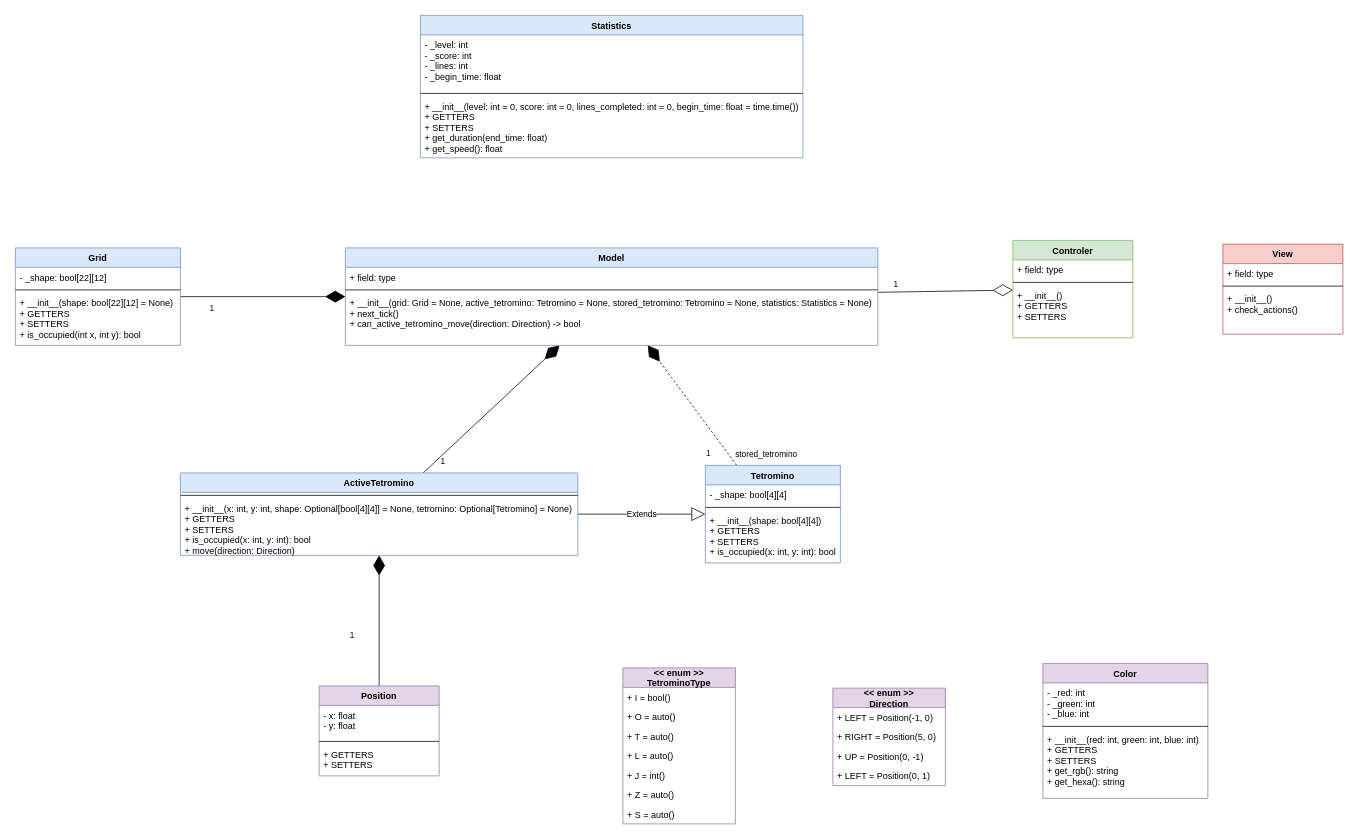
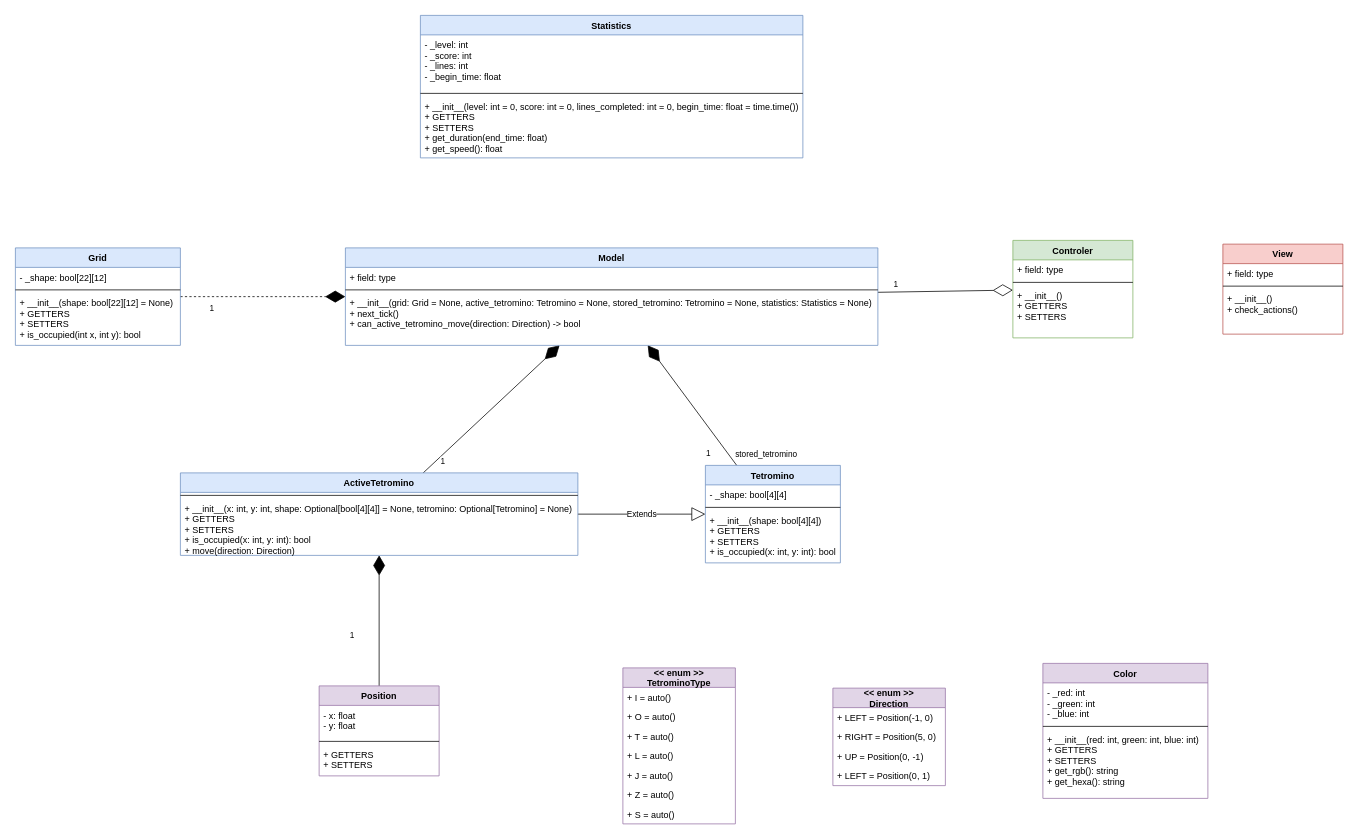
  <mxCell id="0" />
  <mxCell id="1" parent="0" />
- <mxCell id="2" value="" style="endArrow=diamondThin;endFill=1;endSize=24;html=1;" parent="1" source="24" target="54" edge="1"><mxGeometry width="160" relative="1" as="geometry"><mxPoint x="1340" y="558" as="sourcePoint" /><mxPoint x="1150" y="432" as="targetPoint" /></mxGeometry></mxCell>
+ <mxCell id="2" value="" style="endArrow=diamondThin;endFill=1;endSize=24;html=1;dashed=1;" parent="1" source="24" target="54" edge="1"><mxGeometry width="160" relative="1" as="geometry"><mxPoint x="1340" y="558" as="sourcePoint" /><mxPoint x="1150" y="432" as="targetPoint" /></mxGeometry></mxCell>
  <mxCell id="3" value="1" style="edgeLabel;html=1;align=center;verticalAlign=middle;resizable=0;points=[];" parent="2" vertex="1" connectable="0"><mxGeometry x="-0.109" y="1" relative="1" as="geometry"><mxPoint x="-56.86" y="16.0" as="offset" /></mxGeometry></mxCell>
- <mxCell id="4" value="" style="endArrow=diamondThin;endFill=1;endSize=24;html=1;dashed=1;" parent="1" source="28" target="54" edge="1"><mxGeometry width="160" relative="1" as="geometry"><mxPoint x="1030" y="542" as="sourcePoint" /><mxPoint x="1090" y="472" as="targetPoint" /></mxGeometry></mxCell>
+ <mxCell id="4" value="" style="endArrow=diamondThin;endFill=1;endSize=24;html=1;" parent="1" source="28" target="54" edge="1"><mxGeometry width="160" relative="1" as="geometry"><mxPoint x="1030" y="542" as="sourcePoint" /><mxPoint x="1090" y="472" as="targetPoint" /></mxGeometry></mxCell>
  <mxCell id="5" value="1" style="edgeLabel;html=1;align=center;verticalAlign=middle;resizable=0;points=[];" parent="4" vertex="1" connectable="0"><mxGeometry x="-0.702" relative="1" as="geometry"><mxPoint x="-20.03" y="7.14" as="offset" /></mxGeometry></mxCell>
  <mxCell id="6" value="stored_tetromino" style="edgeLabel;html=1;align=center;verticalAlign=middle;resizable=0;points=[];" parent="4" vertex="1" connectable="0"><mxGeometry x="-0.534" relative="1" as="geometry"><mxPoint x="65.59" y="21.12" as="offset" /></mxGeometry></mxCell>
  <mxCell id="7" value="" style="endArrow=diamondThin;endFill=1;endSize=24;html=1;" parent="1" source="32" target="54" edge="1"><mxGeometry width="160" relative="1" as="geometry"><mxPoint x="990" y="532" as="sourcePoint" /><mxPoint x="1015.283" y="440" as="targetPoint" /><Array as="points" /></mxGeometry></mxCell>
  <mxCell id="8" value="1" style="edgeLabel;html=1;align=center;verticalAlign=middle;resizable=0;points=[];" parent="7" vertex="1" connectable="0"><mxGeometry x="-0.702" relative="1" as="geometry"><mxPoint x="-1.1" y="10.05" as="offset" /></mxGeometry></mxCell>
  <mxCell id="9" value="Statistics" style="swimlane;fontStyle=1;align=center;verticalAlign=top;childLayout=stackLayout;horizontal=1;startSize=26;horizontalStack=0;resizeParent=1;resizeParentMax=0;resizeLast=0;collapsible=1;marginBottom=0;fillColor=#dae8fc;strokeColor=#6c8ebf;" parent="1" vertex="1"><mxGeometry x="560" y="20" width="510" height="190" as="geometry" /></mxCell>
  <mxCell id="10" value="- _level: int&#10;- _score: int&#10;- _lines: int&#10;- _begin_time: float" style="text;strokeColor=none;fillColor=none;align=left;verticalAlign=top;spacingLeft=4;spacingRight=4;overflow=hidden;rotatable=0;points=[[0,0.5],[1,0.5]];portConstraint=eastwest;" parent="9" vertex="1"><mxGeometry y="26" width="510" height="74" as="geometry" /></mxCell>
  <mxCell id="11" value="" style="line;strokeWidth=1;fillColor=none;align=left;verticalAlign=middle;spacingTop=-1;spacingLeft=3;spacingRight=3;rotatable=0;labelPosition=right;points=[];portConstraint=eastwest;" parent="9" vertex="1"><mxGeometry y="100" width="510" height="8" as="geometry" /></mxCell>
  <mxCell id="12" value="+ __init__(level: int = 0, score: int = 0, lines_completed: int = 0, begin_time: float = time.time())&#10;+ GETTERS&#10;+ SETTERS&#10;+ get_duration(end_time: float)&#10;+ get_speed(): float" style="text;strokeColor=none;fillColor=none;align=left;verticalAlign=top;spacingLeft=4;spacingRight=4;overflow=hidden;rotatable=0;points=[[0,0.5],[1,0.5]];portConstraint=eastwest;" parent="9" vertex="1"><mxGeometry y="108" width="510" height="82" as="geometry" /></mxCell>
  <mxCell id="13" value="Controler" style="swimlane;fontStyle=1;align=center;verticalAlign=top;childLayout=stackLayout;horizontal=1;startSize=26;horizontalStack=0;resizeParent=1;resizeParentMax=0;resizeLast=0;collapsible=1;marginBottom=0;fillColor=#d5e8d4;strokeColor=#82b366;" parent="1" vertex="1"><mxGeometry x="1350" y="320" width="160" height="130" as="geometry" /></mxCell>
  <mxCell id="14" value="+ field: type" style="text;strokeColor=none;fillColor=none;align=left;verticalAlign=top;spacingLeft=4;spacingRight=4;overflow=hidden;rotatable=0;points=[[0,0.5],[1,0.5]];portConstraint=eastwest;" parent="13" vertex="1"><mxGeometry y="26" width="160" height="26" as="geometry" /></mxCell>
  <mxCell id="15" value="" style="line;strokeWidth=1;fillColor=none;align=left;verticalAlign=middle;spacingTop=-1;spacingLeft=3;spacingRight=3;rotatable=0;labelPosition=right;points=[];portConstraint=eastwest;" parent="13" vertex="1"><mxGeometry y="52" width="160" height="8" as="geometry" /></mxCell>
  <mxCell id="16" value="+ __init__()&#10;+ GETTERS&#10;+ SETTERS" style="text;strokeColor=none;fillColor=none;align=left;verticalAlign=top;spacingLeft=4;spacingRight=4;overflow=hidden;rotatable=0;points=[[0,0.5],[1,0.5]];portConstraint=eastwest;" parent="13" vertex="1"><mxGeometry y="60" width="160" height="70" as="geometry" /></mxCell>
  <mxCell id="17" value="View" style="swimlane;fontStyle=1;align=center;verticalAlign=top;childLayout=stackLayout;horizontal=1;startSize=26;horizontalStack=0;resizeParent=1;resizeParentMax=0;resizeLast=0;collapsible=1;marginBottom=0;fillColor=#f8cecc;strokeColor=#b85450;" parent="1" vertex="1"><mxGeometry x="1630" y="325" width="160" height="120" as="geometry" /></mxCell>
  <mxCell id="18" value="+ field: type" style="text;strokeColor=none;fillColor=none;align=left;verticalAlign=top;spacingLeft=4;spacingRight=4;overflow=hidden;rotatable=0;points=[[0,0.5],[1,0.5]];portConstraint=eastwest;" parent="17" vertex="1"><mxGeometry y="26" width="160" height="26" as="geometry" /></mxCell>
  <mxCell id="19" value="" style="line;strokeWidth=1;fillColor=none;align=left;verticalAlign=middle;spacingTop=-1;spacingLeft=3;spacingRight=3;rotatable=0;labelPosition=right;points=[];portConstraint=eastwest;" parent="17" vertex="1"><mxGeometry y="52" width="160" height="8" as="geometry" /></mxCell>
  <mxCell id="20" value="+ __init__()&#10;+ check_actions()" style="text;strokeColor=none;fillColor=none;align=left;verticalAlign=top;spacingLeft=4;spacingRight=4;overflow=hidden;rotatable=0;points=[[0,0.5],[1,0.5]];portConstraint=eastwest;" parent="17" vertex="1"><mxGeometry y="60" width="160" height="60" as="geometry" /></mxCell>
  <mxCell id="21" value="" style="endArrow=diamondThin;endFill=1;endSize=24;html=1;" parent="1" source="48" target="32" edge="1"><mxGeometry width="160" relative="1" as="geometry"><mxPoint x="300" y="510" as="sourcePoint" /><mxPoint x="460" y="510" as="targetPoint" /></mxGeometry></mxCell>
  <mxCell id="22" value="1" style="edgeLabel;html=1;align=center;verticalAlign=middle;resizable=0;points=[];" parent="21" vertex="1" connectable="0"><mxGeometry x="-0.307" y="1" relative="1" as="geometry"><mxPoint x="-35.14" y="-8" as="offset" /></mxGeometry></mxCell>
  <mxCell id="23" value="Extends" style="endArrow=block;endSize=16;endFill=0;html=1;" parent="1" source="32" target="28" edge="1"><mxGeometry width="160" relative="1" as="geometry"><mxPoint x="270" y="550" as="sourcePoint" /><mxPoint x="430" y="550" as="targetPoint" /></mxGeometry></mxCell>
  <mxCell id="24" value="Grid" style="swimlane;fontStyle=1;align=center;verticalAlign=top;childLayout=stackLayout;horizontal=1;startSize=26;horizontalStack=0;resizeParent=1;resizeParentMax=0;resizeLast=0;collapsible=1;marginBottom=0;fillColor=#dae8fc;strokeColor=#6c8ebf;" parent="1" vertex="1"><mxGeometry x="20" y="330" width="220" height="130" as="geometry" /></mxCell>
  <mxCell id="25" value="- _shape: bool[22][12]" style="text;strokeColor=none;fillColor=none;align=left;verticalAlign=top;spacingLeft=4;spacingRight=4;overflow=hidden;rotatable=0;points=[[0,0.5],[1,0.5]];portConstraint=eastwest;" parent="24" vertex="1"><mxGeometry y="26" width="220" height="26" as="geometry" /></mxCell>
  <mxCell id="26" value="" style="line;strokeWidth=1;fillColor=none;align=left;verticalAlign=middle;spacingTop=-1;spacingLeft=3;spacingRight=3;rotatable=0;labelPosition=right;points=[];portConstraint=eastwest;" parent="24" vertex="1"><mxGeometry y="52" width="220" height="8" as="geometry" /></mxCell>
  <mxCell id="27" value="+ __init__(shape: bool[22][12] = None)&#10;+ GETTERS&#10;+ SETTERS&#10;+ is_occupied(int x, int y): bool" style="text;strokeColor=none;fillColor=none;align=left;verticalAlign=top;spacingLeft=4;spacingRight=4;overflow=hidden;rotatable=0;points=[[0,0.5],[1,0.5]];portConstraint=eastwest;" parent="24" vertex="1"><mxGeometry y="60" width="220" height="70" as="geometry" /></mxCell>
  <mxCell id="28" value="Tetromino" style="swimlane;fontStyle=1;align=center;verticalAlign=top;childLayout=stackLayout;horizontal=1;startSize=26;horizontalStack=0;resizeParent=1;resizeParentMax=0;resizeLast=0;collapsible=1;marginBottom=0;fillColor=#dae8fc;strokeColor=#6c8ebf;" parent="1" vertex="1"><mxGeometry x="940" y="620" width="180" height="130" as="geometry" /></mxCell>
  <mxCell id="29" value="- _shape: bool[4][4]" style="text;strokeColor=none;fillColor=none;align=left;verticalAlign=top;spacingLeft=4;spacingRight=4;overflow=hidden;rotatable=0;points=[[0,0.5],[1,0.5]];portConstraint=eastwest;" parent="28" vertex="1"><mxGeometry y="26" width="180" height="26" as="geometry" /></mxCell>
  <mxCell id="30" value="" style="line;strokeWidth=1;fillColor=none;align=left;verticalAlign=middle;spacingTop=-1;spacingLeft=3;spacingRight=3;rotatable=0;labelPosition=right;points=[];portConstraint=eastwest;" parent="28" vertex="1"><mxGeometry y="52" width="180" height="8" as="geometry" /></mxCell>
  <mxCell id="31" value="+ __init__(shape: bool[4][4])&#10;+ GETTERS&#10;+ SETTERS&#10;+ is_occupied(x: int, y: int): bool" style="text;strokeColor=none;fillColor=none;align=left;verticalAlign=top;spacingLeft=4;spacingRight=4;overflow=hidden;rotatable=0;points=[[0,0.5],[1,0.5]];portConstraint=eastwest;" parent="28" vertex="1"><mxGeometry y="60" width="180" height="70" as="geometry" /></mxCell>
  <mxCell id="32" value="ActiveTetromino" style="swimlane;fontStyle=1;align=center;verticalAlign=top;childLayout=stackLayout;horizontal=1;startSize=26;horizontalStack=0;resizeParent=1;resizeParentMax=0;resizeLast=0;collapsible=1;marginBottom=0;fillColor=#dae8fc;strokeColor=#6c8ebf;" parent="1" vertex="1"><mxGeometry x="240" y="630" width="530" height="110" as="geometry" /></mxCell>
  <mxCell id="33" value="" style="line;strokeWidth=1;fillColor=none;align=left;verticalAlign=middle;spacingTop=-1;spacingLeft=3;spacingRight=3;rotatable=0;labelPosition=right;points=[];portConstraint=eastwest;" parent="32" vertex="1"><mxGeometry y="26" width="530" height="8" as="geometry" /></mxCell>
  <mxCell id="34" value="+ __init__(x: int, y: int, shape: Optional[bool[4][4]] = None, tetromino: Optional[Tetromino] = None)&#10;+ GETTERS&#10;+ SETTERS&#10;+ is_occupied(x: int, y: int): bool&#10;+ move(direction: Direction)" style="text;strokeColor=none;fillColor=none;align=left;verticalAlign=top;spacingLeft=4;spacingRight=4;overflow=hidden;rotatable=0;points=[[0,0.5],[1,0.5]];portConstraint=eastwest;" parent="32" vertex="1"><mxGeometry y="34" width="530" height="76" as="geometry" /></mxCell>
  <mxCell id="35" value="&lt;&lt; enum &gt;&gt;&#10;Direction" style="swimlane;fontStyle=1;childLayout=stackLayout;horizontal=1;startSize=26;fillColor=#e1d5e7;horizontalStack=0;resizeParent=1;resizeParentMax=0;resizeLast=0;collapsible=1;marginBottom=0;rounded=0;strokeColor=#9673a6;" vertex="1" parent="1"><mxGeometry x="1110" y="917" width="150" height="130" as="geometry" /></mxCell>
  <mxCell id="36" value="+ LEFT = Position(-1, 0)" style="text;strokeColor=none;fillColor=none;align=left;verticalAlign=top;spacingLeft=4;spacingRight=4;overflow=hidden;rotatable=0;points=[[0,0.5],[1,0.5]];portConstraint=eastwest;" vertex="1" parent="35"><mxGeometry y="26" width="150" height="26" as="geometry" /></mxCell>
  <mxCell id="37" value="+ RIGHT = Position(5, 0)" style="text;strokeColor=none;fillColor=none;align=left;verticalAlign=top;spacingLeft=4;spacingRight=4;overflow=hidden;rotatable=0;points=[[0,0.5],[1,0.5]];portConstraint=eastwest;" vertex="1" parent="35"><mxGeometry y="52" width="150" height="26" as="geometry" /></mxCell>
  <mxCell id="38" value="+ UP = Position(0, -1)" style="text;strokeColor=none;fillColor=none;align=left;verticalAlign=top;spacingLeft=4;spacingRight=4;overflow=hidden;rotatable=0;points=[[0,0.5],[1,0.5]];portConstraint=eastwest;" vertex="1" parent="35"><mxGeometry y="78" width="150" height="26" as="geometry" /></mxCell>
  <mxCell id="39" value="+ LEFT = Position(0, 1)" style="text;strokeColor=none;fillColor=none;align=left;verticalAlign=top;spacingLeft=4;spacingRight=4;overflow=hidden;rotatable=0;points=[[0,0.5],[1,0.5]];portConstraint=eastwest;" vertex="1" parent="35"><mxGeometry y="104" width="150" height="26" as="geometry" /></mxCell>
  <mxCell id="40" value="&lt;&lt; enum &gt;&gt;&#10;TetrominoType" style="swimlane;fontStyle=1;childLayout=stackLayout;horizontal=1;startSize=26;fillColor=#e1d5e7;horizontalStack=0;resizeParent=1;resizeParentMax=0;resizeLast=0;collapsible=1;marginBottom=0;rounded=0;strokeColor=#9673a6;" vertex="1" parent="1"><mxGeometry x="830" y="890" width="150" height="208" as="geometry" /></mxCell>
- <mxCell id="41" value="+ I = bool()" style="text;strokeColor=none;fillColor=none;align=left;verticalAlign=top;spacingLeft=4;spacingRight=4;overflow=hidden;rotatable=0;points=[[0,0.5],[1,0.5]];portConstraint=eastwest;" vertex="1" parent="40"><mxGeometry y="26" width="150" height="26" as="geometry" /></mxCell>
+ <mxCell id="41" value="+ I = auto()" style="text;strokeColor=none;fillColor=none;align=left;verticalAlign=top;spacingLeft=4;spacingRight=4;overflow=hidden;rotatable=0;points=[[0,0.5],[1,0.5]];portConstraint=eastwest;" vertex="1" parent="40"><mxGeometry y="26" width="150" height="26" as="geometry" /></mxCell>
  <mxCell id="42" value="+ O = auto()" style="text;strokeColor=none;fillColor=none;align=left;verticalAlign=top;spacingLeft=4;spacingRight=4;overflow=hidden;rotatable=0;points=[[0,0.5],[1,0.5]];portConstraint=eastwest;" vertex="1" parent="40"><mxGeometry y="52" width="150" height="26" as="geometry" /></mxCell>
  <mxCell id="43" value="+ T = auto()" style="text;strokeColor=none;fillColor=none;align=left;verticalAlign=top;spacingLeft=4;spacingRight=4;overflow=hidden;rotatable=0;points=[[0,0.5],[1,0.5]];portConstraint=eastwest;" vertex="1" parent="40"><mxGeometry y="78" width="150" height="26" as="geometry" /></mxCell>
  <mxCell id="44" value="+ L = auto()" style="text;strokeColor=none;fillColor=none;align=left;verticalAlign=top;spacingLeft=4;spacingRight=4;overflow=hidden;rotatable=0;points=[[0,0.5],[1,0.5]];portConstraint=eastwest;" vertex="1" parent="40"><mxGeometry y="104" width="150" height="26" as="geometry" /></mxCell>
- <mxCell id="45" value="+ J = int()" style="text;strokeColor=none;fillColor=none;align=left;verticalAlign=top;spacingLeft=4;spacingRight=4;overflow=hidden;rotatable=0;points=[[0,0.5],[1,0.5]];portConstraint=eastwest;" vertex="1" parent="40"><mxGeometry y="130" width="150" height="26" as="geometry" /></mxCell>
+ <mxCell id="45" value="+ J = auto()" style="text;strokeColor=none;fillColor=none;align=left;verticalAlign=top;spacingLeft=4;spacingRight=4;overflow=hidden;rotatable=0;points=[[0,0.5],[1,0.5]];portConstraint=eastwest;" vertex="1" parent="40"><mxGeometry y="130" width="150" height="26" as="geometry" /></mxCell>
  <mxCell id="46" value="+ Z = auto()" style="text;strokeColor=none;fillColor=none;align=left;verticalAlign=top;spacingLeft=4;spacingRight=4;overflow=hidden;rotatable=0;points=[[0,0.5],[1,0.5]];portConstraint=eastwest;" vertex="1" parent="40"><mxGeometry y="156" width="150" height="26" as="geometry" /></mxCell>
  <mxCell id="47" value="+ S = auto()" style="text;strokeColor=none;fillColor=none;align=left;verticalAlign=top;spacingLeft=4;spacingRight=4;overflow=hidden;rotatable=0;points=[[0,0.5],[1,0.5]];portConstraint=eastwest;" vertex="1" parent="40"><mxGeometry y="182" width="150" height="26" as="geometry" /></mxCell>
  <mxCell id="48" value="Position" style="swimlane;fontStyle=1;align=center;verticalAlign=top;childLayout=stackLayout;horizontal=1;startSize=26;horizontalStack=0;resizeParent=1;resizeParentMax=0;resizeLast=0;collapsible=1;marginBottom=0;fillColor=#e1d5e7;strokeColor=#9673a6;" parent="1" vertex="1"><mxGeometry x="425" y="914" width="160" height="120" as="geometry" /></mxCell>
  <mxCell id="49" value="- x: float&#10;- y: float" style="text;strokeColor=none;fillColor=none;align=left;verticalAlign=top;spacingLeft=4;spacingRight=4;overflow=hidden;rotatable=0;points=[[0,0.5],[1,0.5]];portConstraint=eastwest;" parent="48" vertex="1"><mxGeometry y="26" width="160" height="44" as="geometry" /></mxCell>
  <mxCell id="50" value="" style="line;strokeWidth=1;fillColor=none;align=left;verticalAlign=middle;spacingTop=-1;spacingLeft=3;spacingRight=3;rotatable=0;labelPosition=right;points=[];portConstraint=eastwest;" parent="48" vertex="1"><mxGeometry y="70" width="160" height="8" as="geometry" /></mxCell>
  <mxCell id="51" value="+ GETTERS&#10;+ SETTERS" style="text;strokeColor=none;fillColor=none;align=left;verticalAlign=top;spacingLeft=4;spacingRight=4;overflow=hidden;rotatable=0;points=[[0,0.5],[1,0.5]];portConstraint=eastwest;" parent="48" vertex="1"><mxGeometry y="78" width="160" height="42" as="geometry" /></mxCell>
  <mxCell id="52" value="" style="endArrow=diamondThin;endFill=0;endSize=24;html=1;" edge="1" parent="1" source="54" target="13"><mxGeometry width="160" relative="1" as="geometry"><mxPoint x="1200" y="530" as="sourcePoint" /><mxPoint x="1360" y="530" as="targetPoint" /></mxGeometry></mxCell>
  <mxCell id="53" value="1" style="edgeLabel;html=1;align=center;verticalAlign=middle;resizable=0;points=[];" vertex="1" connectable="0" parent="52"><mxGeometry x="-0.552" y="-1" relative="1" as="geometry"><mxPoint x="-16.91" y="-11.79" as="offset" /></mxGeometry></mxCell>
  <mxCell id="54" value="Model" style="swimlane;fontStyle=1;align=center;verticalAlign=top;childLayout=stackLayout;horizontal=1;startSize=26;horizontalStack=0;resizeParent=1;resizeParentMax=0;resizeLast=0;collapsible=1;marginBottom=0;fillColor=#dae8fc;strokeColor=#6c8ebf;" parent="1" vertex="1"><mxGeometry x="460" y="330" width="710" height="130" as="geometry" /></mxCell>
  <mxCell id="55" value="+ field: type" style="text;strokeColor=none;fillColor=none;align=left;verticalAlign=top;spacingLeft=4;spacingRight=4;overflow=hidden;rotatable=0;points=[[0,0.5],[1,0.5]];portConstraint=eastwest;" parent="54" vertex="1"><mxGeometry y="26" width="710" height="26" as="geometry" /></mxCell>
  <mxCell id="56" value="" style="line;strokeWidth=1;fillColor=none;align=left;verticalAlign=middle;spacingTop=-1;spacingLeft=3;spacingRight=3;rotatable=0;labelPosition=right;points=[];portConstraint=eastwest;" parent="54" vertex="1"><mxGeometry y="52" width="710" height="8" as="geometry" /></mxCell>
  <mxCell id="57" value="+ __init__(grid: Grid = None, active_tetromino: Tetromino = None, stored_tetromino: Tetromino = None, statistics: Statistics = None)&#10;+ next_tick()&#10;+ can_active_tetromino_move(direction: Direction) -&gt; bool" style="text;strokeColor=none;fillColor=none;align=left;verticalAlign=top;spacingLeft=4;spacingRight=4;overflow=hidden;rotatable=0;points=[[0,0.5],[1,0.5]];portConstraint=eastwest;" parent="54" vertex="1"><mxGeometry y="60" width="710" height="70" as="geometry" /></mxCell>
  <mxCell id="58" value="Color" style="swimlane;fontStyle=1;align=center;verticalAlign=top;childLayout=stackLayout;horizontal=1;startSize=26;horizontalStack=0;resizeParent=1;resizeParentMax=0;resizeLast=0;collapsible=1;marginBottom=0;fillColor=#e1d5e7;strokeColor=#9673a6;" parent="1" vertex="1"><mxGeometry x="1390" y="884" width="220" height="180" as="geometry" /></mxCell>
  <mxCell id="59" value="- _red: int&#10;- _green: int&#10;- _blue: int" style="text;strokeColor=none;fillColor=none;align=left;verticalAlign=top;spacingLeft=4;spacingRight=4;overflow=hidden;rotatable=0;points=[[0,0.5],[1,0.5]];portConstraint=eastwest;" parent="58" vertex="1"><mxGeometry y="26" width="220" height="54" as="geometry" /></mxCell>
  <mxCell id="60" value="" style="line;strokeWidth=1;fillColor=none;align=left;verticalAlign=middle;spacingTop=-1;spacingLeft=3;spacingRight=3;rotatable=0;labelPosition=right;points=[];portConstraint=eastwest;" parent="58" vertex="1"><mxGeometry y="80" width="220" height="8" as="geometry" /></mxCell>
  <mxCell id="61" value="+ __init__(red: int, green: int, blue: int)&#10;+ GETTERS&#10;+ SETTERS&#10;+ get_rgb(): string&#10;+ get_hexa(): string" style="text;strokeColor=none;fillColor=none;align=left;verticalAlign=top;spacingLeft=4;spacingRight=4;overflow=hidden;rotatable=0;points=[[0,0.5],[1,0.5]];portConstraint=eastwest;" parent="58" vertex="1"><mxGeometry y="88" width="220" height="92" as="geometry" /></mxCell>
